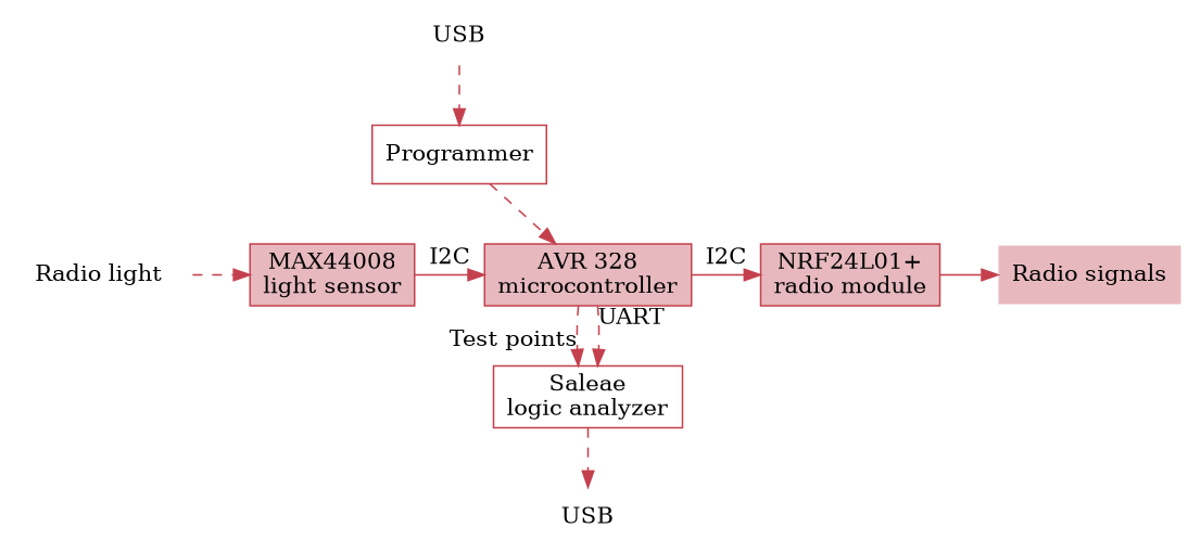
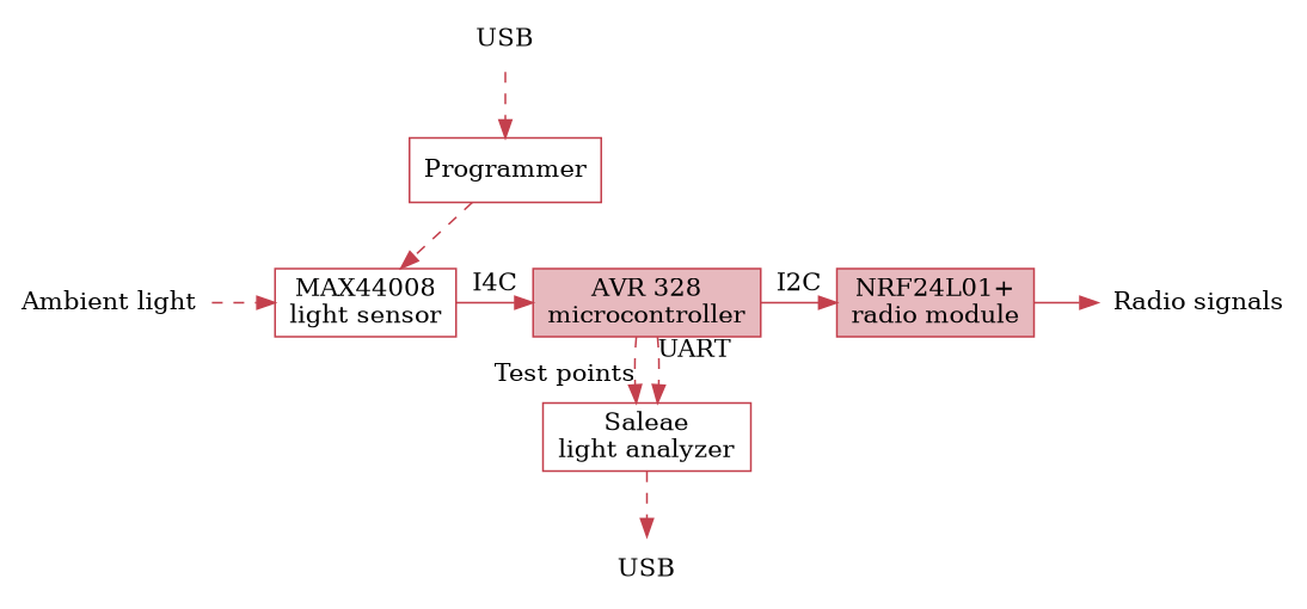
  digraph {
    rankdir=TB
    node [color="#c4404d" fillcolor=white shape=rectangle style=filled]
    edge [color="#c4404d" style=dashed]
-   n1 [label="Radio light" shape=none]
-   n2 [fillcolor="#d7899096" label="MAX44008\nlight sensor"]
+   n1 [label="Ambient light" shape=none]
+   n2 [label="MAX44008\nlight sensor"]
    n3 [fillcolor="#d7899096" label="AVR 328\nmicrocontroller"]
    n4 [fillcolor="#d7899096" label="NRF24L01+\nradio module"]
-   n5 [fillcolor="#d7899096" label="Radio signals" shape=none]
-   n6 [label="Saleae\nlogic analyzer"]
+   n5 [label="Radio signals" shape=none]
+   n6 [label="Saleae\nlight analyzer"]
    n7 [label=USB shape=none]
    n8 [label=USB shape=none]
    n9 [label=Programmer]
    subgraph sub_1 {
      rank=same
      n1
      n2
      n3
      n4
      n5
    }
    n1 -> n2
-   n2 -> n3 [label=I2C style=""]
+   n2 -> n3 [label=I4C style=""]
    n3 -> n4 [label=I2C style=""]
    n3 -> n6 [xlabel="Test points"]
    n3 -> n6 [taillabel=UART]
    n4 -> n5 [style=""]
    n6 -> n7
    n8 -> n9
-   n9 -> n3
+   n9 -> n2
  }
